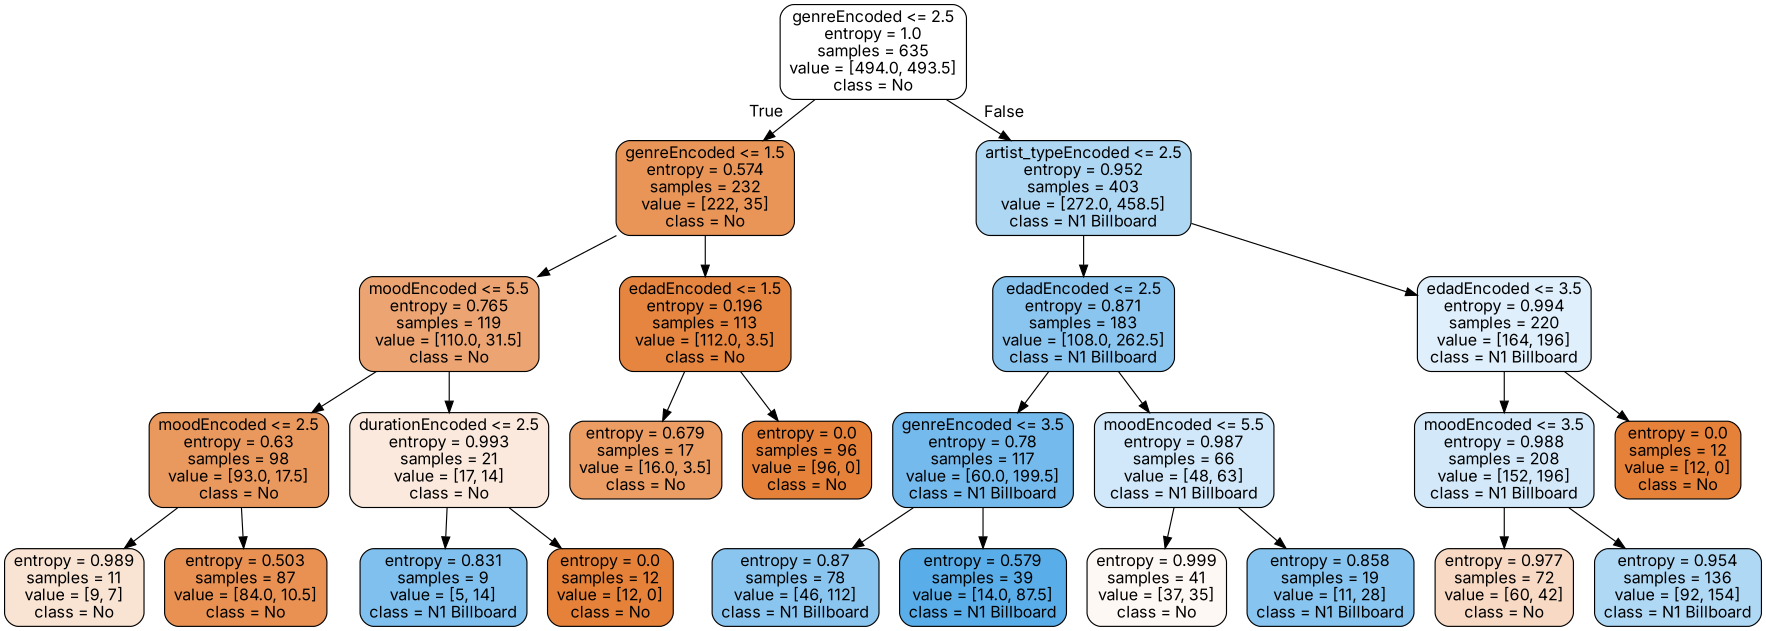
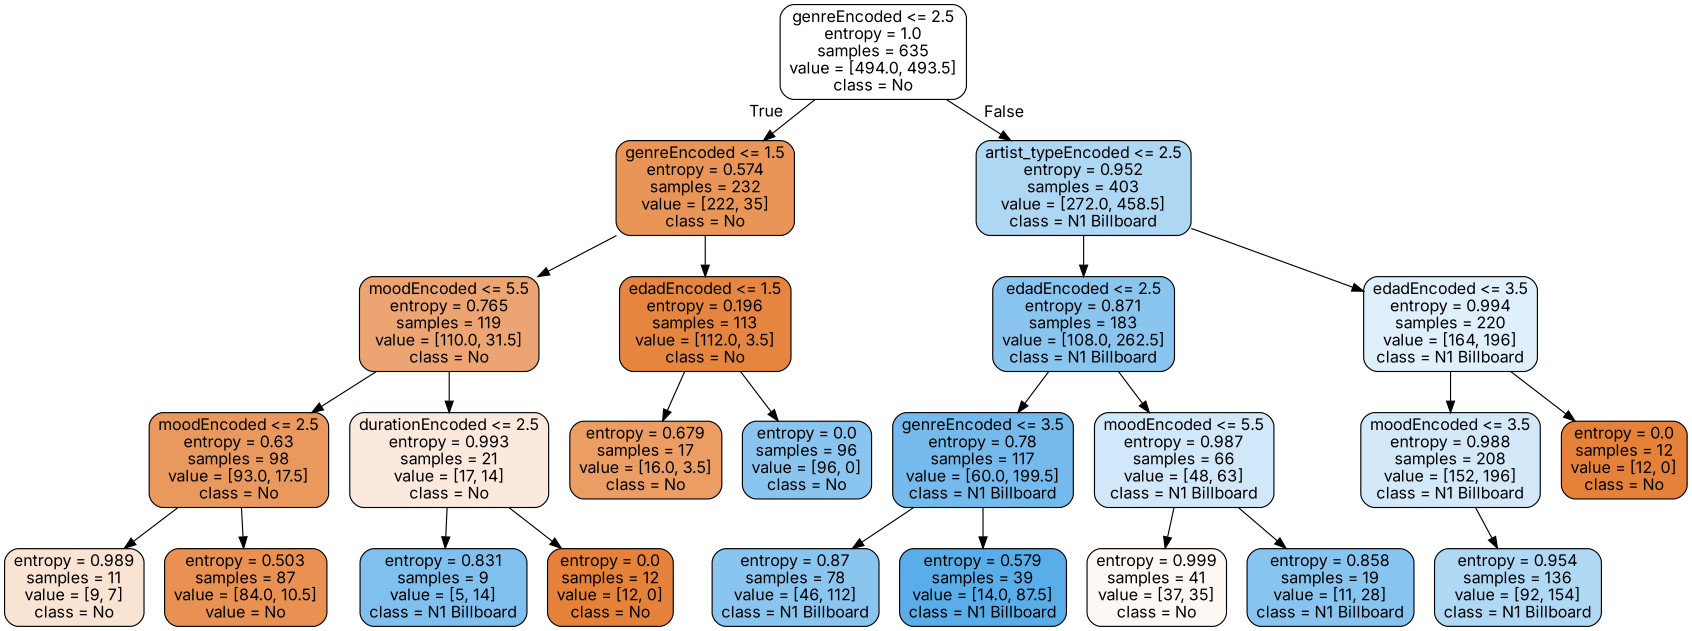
  digraph {
    fontname=Inter
    node [color=black fillcolor="#e58139" fontname=Inter shape=box style="filled, rounded"]
    edge [fontname=Inter]
    n1 [fillcolor="#ffffff" label="genreEncoded <= 2.5\nentropy = 1.0\nsamples = 635\nvalue = [494.0, 493.5]\nclass = No"]
    n2 [fillcolor="#e99558" label="genreEncoded <= 1.5\nentropy = 0.574\nsamples = 232\nvalue = [222, 35]\nclass = No"]
    n3 [fillcolor="#aed7f4" label="artist_typeEncoded <= 2.5\nentropy = 0.952\nsamples = 403\nvalue = [272.0, 458.5]\nclass = N1 Billboard"]
    n4 [fillcolor="#eca572" label="moodEncoded <= 5.5\nentropy = 0.765\nsamples = 119\nvalue = [110.0, 31.5]\nclass = No"]
    n5 [fillcolor="#e6853f" label="edadEncoded <= 1.5\nentropy = 0.196\nsamples = 113\nvalue = [112.0, 3.5]\nclass = No"]
    n6 [fillcolor="#8ac5f0" label="edadEncoded <= 2.5\nentropy = 0.871\nsamples = 183\nvalue = [108.0, 262.5]\nclass = N1 Billboard"]
    n7 [fillcolor="#dfeffb" label="edadEncoded <= 3.5\nentropy = 0.994\nsamples = 220\nvalue = [164, 196]\nclass = N1 Billboard"]
    n8 [fillcolor="#ea995e" label="moodEncoded <= 2.5\nentropy = 0.63\nsamples = 98\nvalue = [93.0, 17.5]\nclass = No"]
    n9 [fillcolor="#fae9dc" label="durationEncoded <= 2.5\nentropy = 0.993\nsamples = 21\nvalue = [17, 14]\nclass = No"]
    n10 [fillcolor="#eb9d64" label="entropy = 0.679\nsamples = 17\nvalue = [16.0, 3.5]\nclass = No"]
-   n11 [label="entropy = 0.0\nsamples = 96\nvalue = [96, 0]\nclass = No"]
+   n11 [fillcolor="#8ac5f0" label="entropy = 0.0\nsamples = 96\nvalue = [96, 0]\nclass = No"]
    n12 [fillcolor="#f9e3d3" label="entropy = 0.989\nsamples = 11\nvalue = [9, 7]\nclass = No"]
-   n13 [fillcolor="#e89152" label="entropy = 0.503\nsamples = 87\nvalue = [84.0, 10.5]\nclass = No"]
+   n13 [fillcolor="#e89152" label="entropy = 0.503\nsamples = 87\nvalue = [84.0, 10.5]\nvalue = No"]
    n14 [fillcolor="#80c0ee" label="entropy = 0.831\nsamples = 9\nvalue = [5, 14]\nclass = N1 Billboard"]
    n15 [label="entropy = 0.0\nsamples = 12\nvalue = [12, 0]\nclass = No"]
    n16 [fillcolor="#75baed" label="genreEncoded <= 3.5\nentropy = 0.78\nsamples = 117\nvalue = [60.0, 199.5]\nclass = N1 Billboard"]
    n17 [fillcolor="#d0e8f9" label="moodEncoded <= 5.5\nentropy = 0.987\nsamples = 66\nvalue = [48, 63]\nclass = N1 Billboard"]
    n18 [fillcolor="#d3e9f9" label="moodEncoded <= 3.5\nentropy = 0.988\nsamples = 208\nvalue = [152, 196]\nclass = N1 Billboard"]
    n19 [label="entropy = 0.0\nsamples = 12\nvalue = [12, 0]\nclass = No"]
    n20 [fillcolor="#8ac5f0" label="entropy = 0.87\nsamples = 78\nvalue = [46, 112]\nclass = N1 Billboard"]
    n21 [fillcolor="#59ade9" label="entropy = 0.579\nsamples = 39\nvalue = [14.0, 87.5]\nclass = N1 Billboard"]
    n22 [fillcolor="#fef8f4" label="entropy = 0.999\nsamples = 41\nvalue = [37, 35]\nclass = No"]
    n23 [fillcolor="#87c4ef" label="entropy = 0.858\nsamples = 19\nvalue = [11, 28]\nclass = N1 Billboard"]
-   n24 [fillcolor="#f7d9c4" label="entropy = 0.977\nsamples = 72\nvalue = [60, 42]\nclass = No"]
    n25 [fillcolor="#afd8f5" label="entropy = 0.954\nsamples = 136\nvalue = [92, 154]\nclass = N1 Billboard"]
    n1 -> n2 [headlabel=True labelangle=45 labeldistance=2.5]
    n1 -> n3 [headlabel=False labelangle=-45 labeldistance=2.5]
    n2 -> n4
    n2 -> n5
    n3 -> n6
    n3 -> n7
    n4 -> n8
    n4 -> n9
    n5 -> n10
    n5 -> n11
    n6 -> n16
    n6 -> n17
    n7 -> n18
    n7 -> n19
    n8 -> n12
    n8 -> n13
    n9 -> n14
    n9 -> n15
    n16 -> n20
    n16 -> n21
    n17 -> n22
    n17 -> n23
-   n18 -> n24
    n18 -> n25
  }
